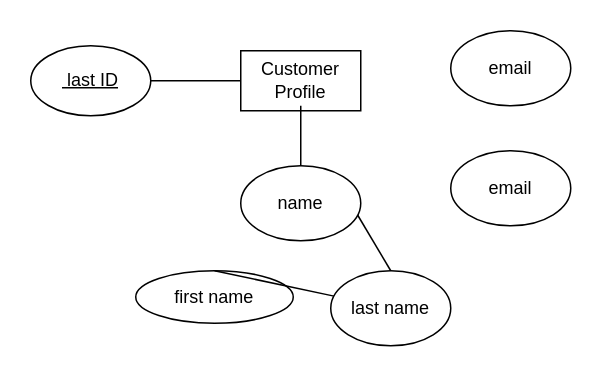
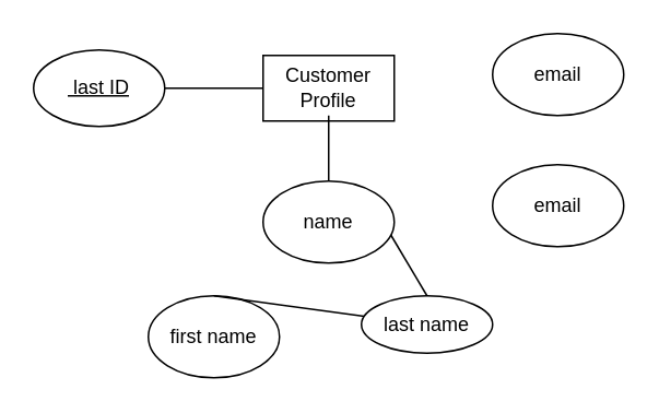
  <mxCell id="0" />
  <mxCell id="1" parent="0" />
  <mxCell id="2" value="Customer Profile" style="rounded=0;whiteSpace=wrap;html=1;" parent="1" vertex="1"><mxGeometry x="160" y="33.34" width="80" height="40" as="geometry" /></mxCell>
  <mxCell id="3" value="&lt;u&gt;&amp;nbsp;last ID&lt;br&gt;&lt;/u&gt;" style="ellipse;whiteSpace=wrap;html=1;" parent="1" vertex="1"><mxGeometry x="20" y="30" width="80" height="46.67" as="geometry" /></mxCell>
- <mxCell id="4" value="&lt;div&gt;first name&lt;/div&gt;" style="ellipse;whiteSpace=wrap;html=1;allowArrows=0;" vertex="1" parent="1"><mxGeometry x="90" y="180" width="105" height="35" as="geometry" /></mxCell>
+ <mxCell id="4" value="&lt;div&gt;first name&lt;/div&gt;" style="ellipse;whiteSpace=wrap;html=1;allowArrows=0;" vertex="1" parent="1"><mxGeometry x="90" y="180" width="80" height="50" as="geometry" /></mxCell>
  <mxCell id="5" value="&lt;div&gt;name&lt;/div&gt;" style="ellipse;whiteSpace=wrap;html=1;" vertex="1" parent="1"><mxGeometry x="160" y="110" width="80" height="50" as="geometry" /></mxCell>
- <mxCell id="6" value="&lt;div&gt;last name&lt;/div&gt;" style="ellipse;whiteSpace=wrap;html=1;" vertex="1" parent="1"><mxGeometry x="220" y="180" width="80" height="50" as="geometry" /></mxCell>
+ <mxCell id="6" value="&lt;div&gt;last name&lt;/div&gt;" style="ellipse;whiteSpace=wrap;html=1;" vertex="1" parent="1"><mxGeometry x="220" y="180" width="80" height="35" as="geometry" /></mxCell>
  <mxCell id="7" value="" style="endArrow=none;html=1;rounded=0;" edge="1" parent="1"><mxGeometry width="50" height="50" relative="1" as="geometry"><mxPoint x="200" y="110" as="sourcePoint" /><mxPoint x="200" y="70" as="targetPoint" /></mxGeometry></mxCell>
  <mxCell id="8" value="" style="endArrow=none;html=1;rounded=0;exitX=0.5;exitY=0;exitDx=0;exitDy=0;" edge="1" parent="1" source="4" target="6"><mxGeometry width="50" height="50" relative="1" as="geometry"><mxPoint x="140" y="170" as="sourcePoint" /><mxPoint x="210" y="110" as="targetPoint" /></mxGeometry></mxCell>
  <mxCell id="9" value="" style="endArrow=none;html=1;rounded=0;entryX=0.975;entryY=0.66;entryDx=0;entryDy=0;entryPerimeter=0;exitX=0.5;exitY=0;exitDx=0;exitDy=0;" edge="1" parent="1" source="6" target="5"><mxGeometry width="50" height="50" relative="1" as="geometry"><mxPoint x="160" y="160" as="sourcePoint" /><mxPoint x="210" y="110" as="targetPoint" /></mxGeometry></mxCell>
  <mxCell id="10" value="" style="endArrow=none;html=1;rounded=0;exitX=1;exitY=0.5;exitDx=0;exitDy=0;entryX=0;entryY=0.5;entryDx=0;entryDy=0;" edge="1" parent="1" source="3" target="2"><mxGeometry width="50" height="50" relative="1" as="geometry"><mxPoint x="160" y="160" as="sourcePoint" /><mxPoint x="210" y="110" as="targetPoint" /></mxGeometry></mxCell>
  <mxCell id="11" value="email" style="ellipse;whiteSpace=wrap;html=1;" vertex="1" parent="1"><mxGeometry x="300" y="20" width="80" height="50" as="geometry" /></mxCell>
  <mxCell id="12" value="email" style="ellipse;whiteSpace=wrap;html=1;" vertex="1" parent="1"><mxGeometry x="300" y="100" width="80" height="50" as="geometry" /></mxCell>
